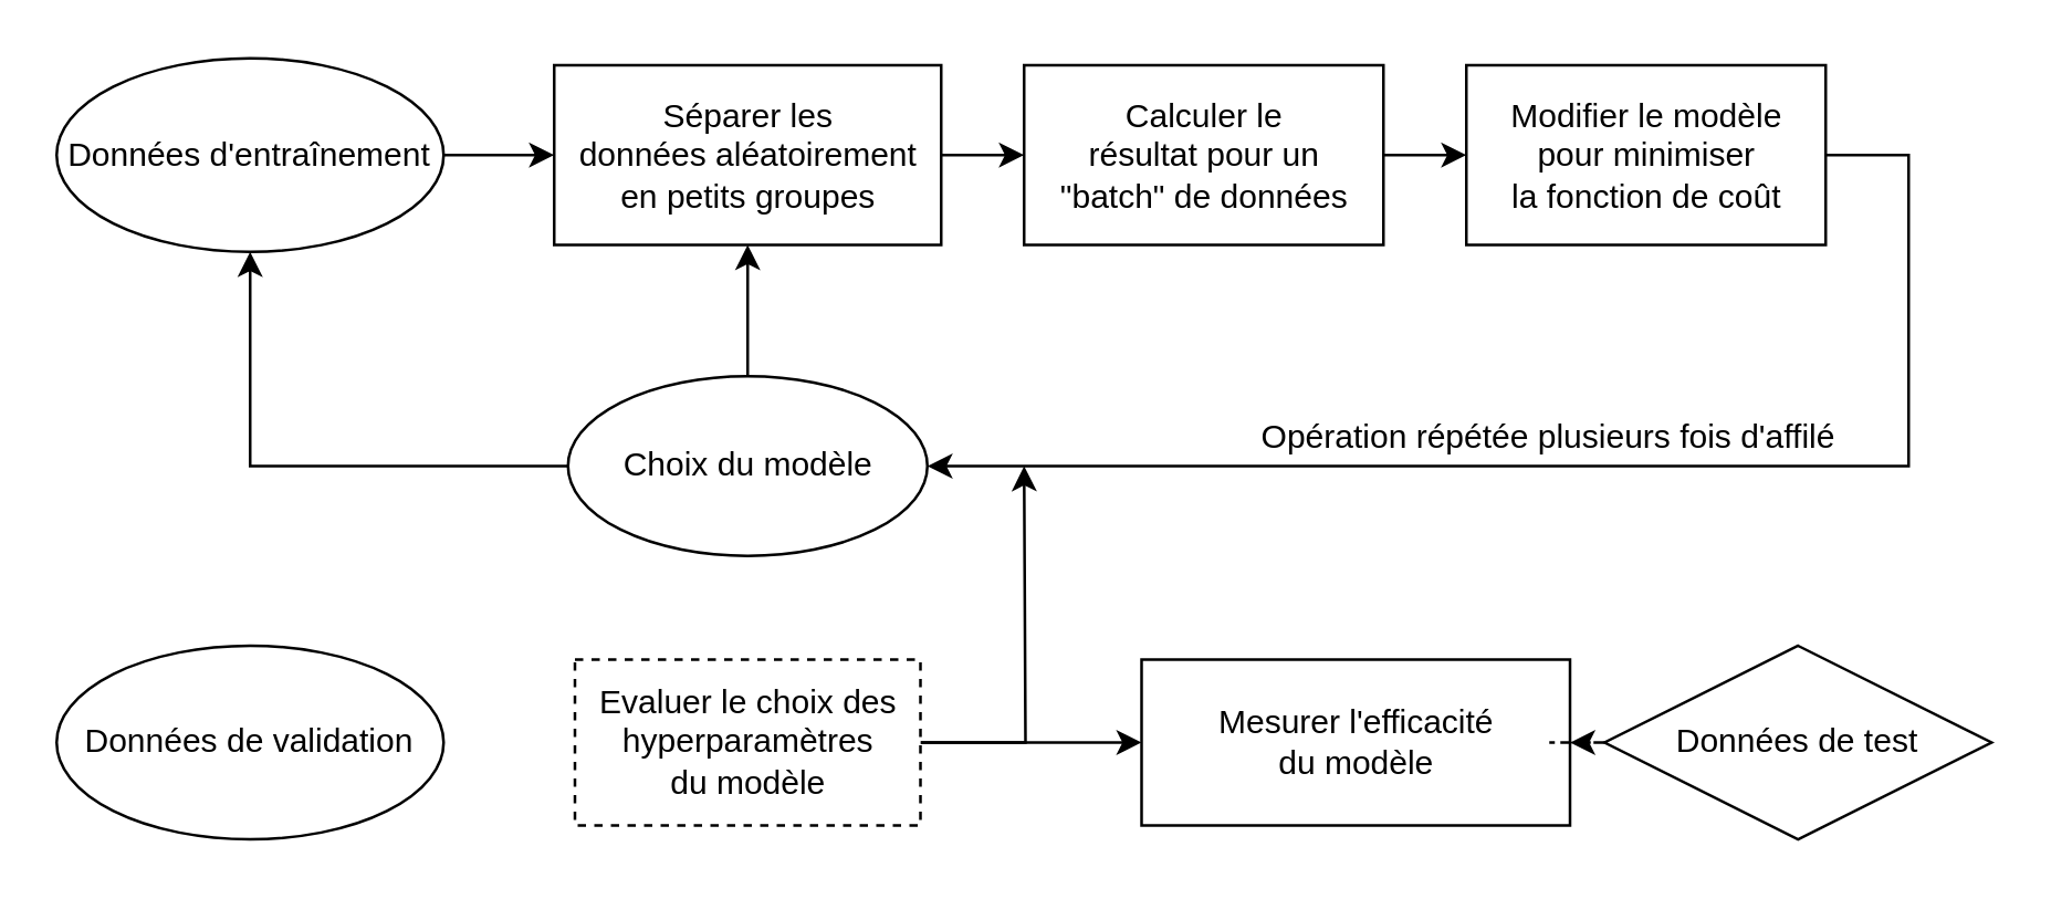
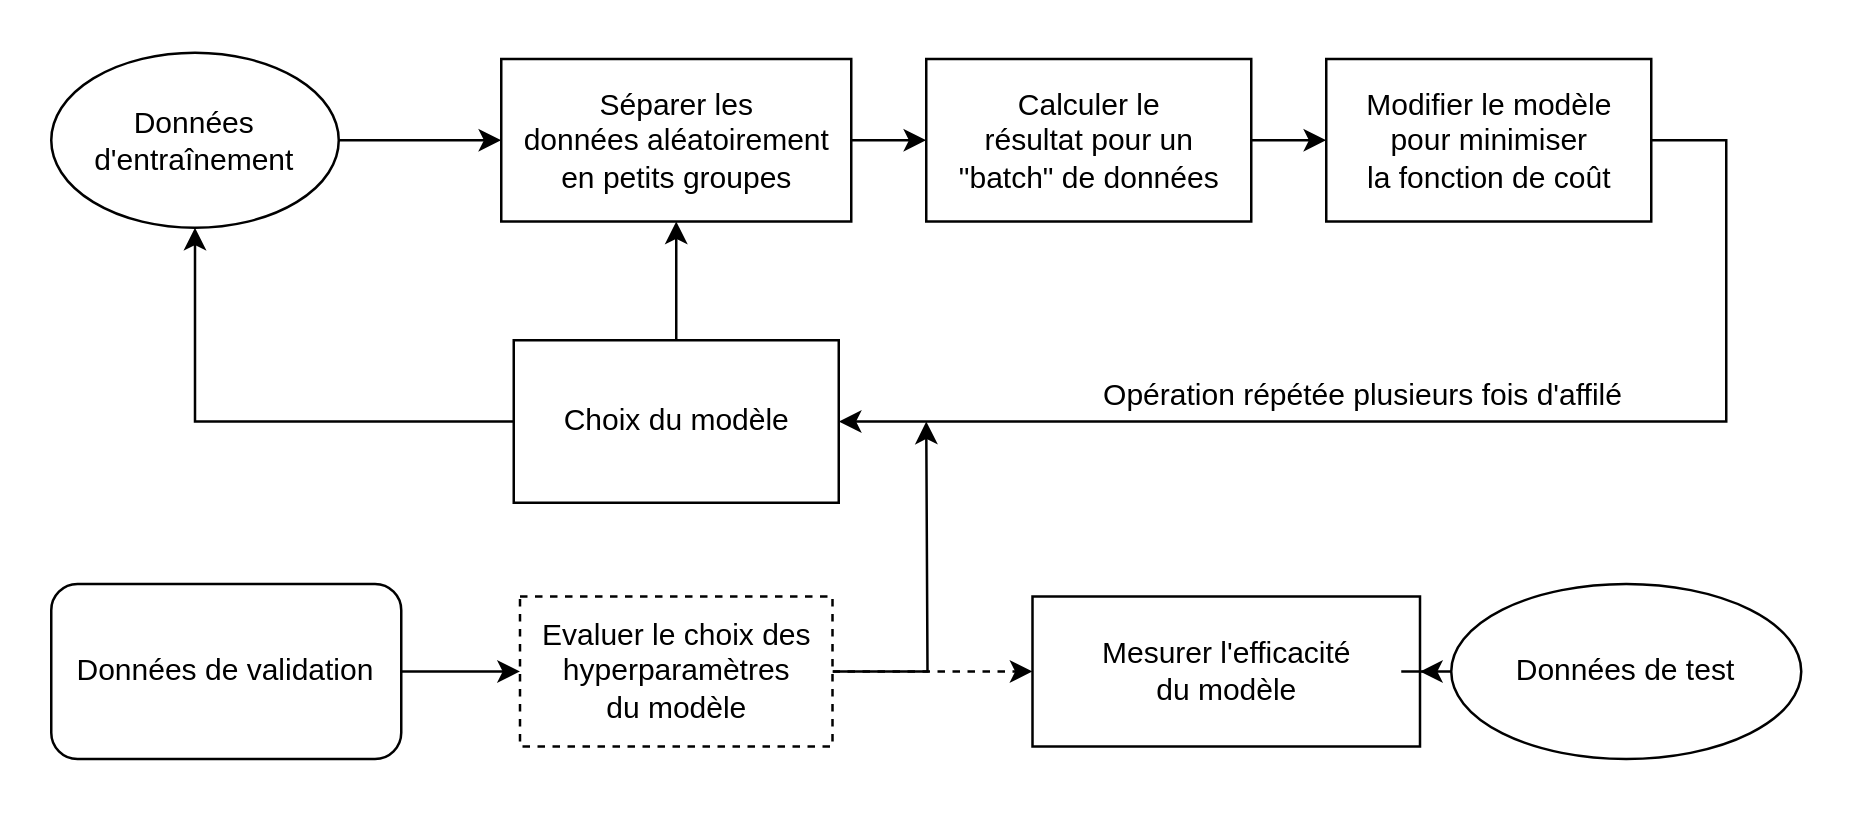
  <mxCell id="0" />
  <mxCell id="1" parent="0" />
  <mxCell id="2" value="" style="edgeStyle=orthogonalEdgeStyle;rounded=0;orthogonalLoop=1;jettySize=auto;html=1;" parent="1" source="4" target="6" edge="1"><mxGeometry relative="1" as="geometry" /></mxCell>
  <mxCell id="3" style="edgeStyle=orthogonalEdgeStyle;rounded=0;orthogonalLoop=1;jettySize=auto;html=1;" parent="1" source="4" target="12" edge="1"><mxGeometry relative="1" as="geometry"><mxPoint x="95" y="188" as="targetPoint" /></mxGeometry></mxCell>
- <mxCell id="4" value="Choix du modèle" style="ellipse;html=1;" parent="1" vertex="1"><mxGeometry x="205" y="135.5" width="130" height="65" as="geometry" /></mxCell>
+ <mxCell id="4" value="Choix du modèle" style="html=1;" parent="1" vertex="1"><mxGeometry x="205" y="135.5" width="130" height="65" as="geometry" /></mxCell>
  <mxCell id="5" value="" style="edgeStyle=orthogonalEdgeStyle;rounded=0;orthogonalLoop=1;jettySize=auto;html=1;" parent="1" source="6" target="8" edge="1"><mxGeometry relative="1" as="geometry" /></mxCell>
  <mxCell id="6" value="Séparer les&lt;br&gt;données aléatoirement&lt;br&gt;en petits groupes" style="html=1;" parent="1" vertex="1"><mxGeometry x="200" y="23" width="140" height="65" as="geometry" /></mxCell>
  <mxCell id="7" value="" style="edgeStyle=orthogonalEdgeStyle;rounded=0;orthogonalLoop=1;jettySize=auto;html=1;" parent="1" source="8" target="10" edge="1"><mxGeometry relative="1" as="geometry" /></mxCell>
  <mxCell id="8" value="Calculer le&lt;br&gt;résultat pour un&lt;br&gt;&quot;batch&quot; de données&lt;br&gt;" style="html=1;" parent="1" vertex="1"><mxGeometry x="370" y="23" width="130" height="65" as="geometry" /></mxCell>
  <mxCell id="9" value="" style="edgeStyle=orthogonalEdgeStyle;rounded=0;orthogonalLoop=1;jettySize=auto;html=1;entryX=1;entryY=0.5;entryDx=0;entryDy=0;" parent="1" source="10" target="4" edge="1"><mxGeometry relative="1" as="geometry"><mxPoint x="430" y="178" as="targetPoint" /><Array as="points"><mxPoint x="690" y="56" /><mxPoint x="690" y="168" /></Array></mxGeometry></mxCell>
  <mxCell id="10" value="Modifier le modèle&lt;br&gt;pour minimiser&lt;br&gt;la fonction de coût&lt;br&gt;" style="html=1;" parent="1" vertex="1"><mxGeometry x="530" y="23" width="130" height="65" as="geometry" /></mxCell>
  <mxCell id="11" value="" style="edgeStyle=orthogonalEdgeStyle;rounded=0;orthogonalLoop=1;jettySize=auto;html=1;" parent="1" source="12" target="6" edge="1"><mxGeometry relative="1" as="geometry" /></mxCell>
- <mxCell id="12" value="Données d'entraînement" style="ellipse;whiteSpace=wrap;html=1;" parent="1" vertex="1"><mxGeometry x="20" y="20.5" width="140" height="70" as="geometry" /></mxCell>
+ <mxCell id="12" value="Données d'entraînement" style="ellipse;whiteSpace=wrap;html=1;" parent="1" vertex="1"><mxGeometry x="20" y="20.5" width="115" height="70" as="geometry" /></mxCell>
  <mxCell id="13" value="" style="edgeStyle=orthogonalEdgeStyle;rounded=0;orthogonalLoop=1;jettySize=auto;html=1;" parent="1" source="15" edge="1"><mxGeometry relative="1" as="geometry"><mxPoint x="370" y="168" as="targetPoint" /></mxGeometry></mxCell>
- <mxCell id="14" style="edgeStyle=orthogonalEdgeStyle;rounded=0;orthogonalLoop=1;jettySize=auto;html=1;entryX=0;entryY=0.5;entryDx=0;entryDy=0;" parent="1" source="15" target="16" edge="1"><mxGeometry relative="1" as="geometry" /></mxCell>
+ <mxCell id="14" style="edgeStyle=orthogonalEdgeStyle;rounded=0;orthogonalLoop=1;jettySize=auto;html=1;entryX=0;entryY=0.5;entryDx=0;entryDy=0;dashed=1;" parent="1" source="15" target="16" edge="1"><mxGeometry relative="1" as="geometry" /></mxCell>
  <mxCell id="15" value="Evaluer le choix des&lt;br&gt;hyperparamètres&lt;br&gt;du modèle&lt;br&gt;" style="html=1;dashed=1;" parent="1" vertex="1"><mxGeometry x="207.5" y="238" width="125" height="60" as="geometry" /></mxCell>
  <mxCell id="16" value="Mesurer l'efficacité&lt;br&gt;du modèle" style="html=1;" parent="1" vertex="1"><mxGeometry x="412.5" y="238" width="155" height="60" as="geometry" /></mxCell>
- <mxCell id="18" value="Données de validation" style="ellipse;whiteSpace=wrap;html=1;" parent="1" vertex="1"><mxGeometry x="20" y="233" width="140" height="70" as="geometry" /></mxCell>
- <mxCell id="19" value="" style="edgeStyle=orthogonalEdgeStyle;rounded=0;orthogonalLoop=1;jettySize=auto;html=1;dashed=1;" parent="1" source="20" target="16" edge="1"><mxGeometry relative="1" as="geometry" /></mxCell>
- <mxCell id="20" value="Données de test" style="rhombus;whiteSpace=wrap;html=1;" parent="1" vertex="1"><mxGeometry x="580" y="233" width="140" height="70" as="geometry" /></mxCell>
- <mxCell id="21" value="Opération répétée plusieurs fois d'affilé" style="text;html=1;strokeColor=none;fillColor=none;align=center;verticalAlign=middle;whiteSpace=wrap;rounded=0;" parent="1" vertex="1"><mxGeometry x="440" y="148" width="240" height="20" as="geometry" /></mxCell>
+ <mxCell id="17" value="" style="edgeStyle=orthogonalEdgeStyle;rounded=0;orthogonalLoop=1;jettySize=auto;html=1;" parent="1" source="18" target="15" edge="1"><mxGeometry relative="1" as="geometry" /></mxCell>
+ <mxCell id="18" value="Données de validation" style="whiteSpace=wrap;html=1;rounded=1;" parent="1" vertex="1"><mxGeometry x="20" y="233" width="140" height="70" as="geometry" /></mxCell>
+ <mxCell id="19" value="" style="edgeStyle=orthogonalEdgeStyle;rounded=0;orthogonalLoop=1;jettySize=auto;html=1;" parent="1" source="20" target="16" edge="1"><mxGeometry relative="1" as="geometry" /></mxCell>
+ <mxCell id="20" value="Données de test" style="ellipse;whiteSpace=wrap;html=1;" parent="1" vertex="1"><mxGeometry x="580" y="233" width="140" height="70" as="geometry" /></mxCell>
+ <mxCell id="21" value="Opération répétée plusieurs fois d'affilé" style="text;html=1;strokeColor=none;fillColor=none;align=center;verticalAlign=middle;whiteSpace=wrap;rounded=0;" parent="1" vertex="1"><mxGeometry x="425" y="148" width="240" height="20" as="geometry" /></mxCell>
